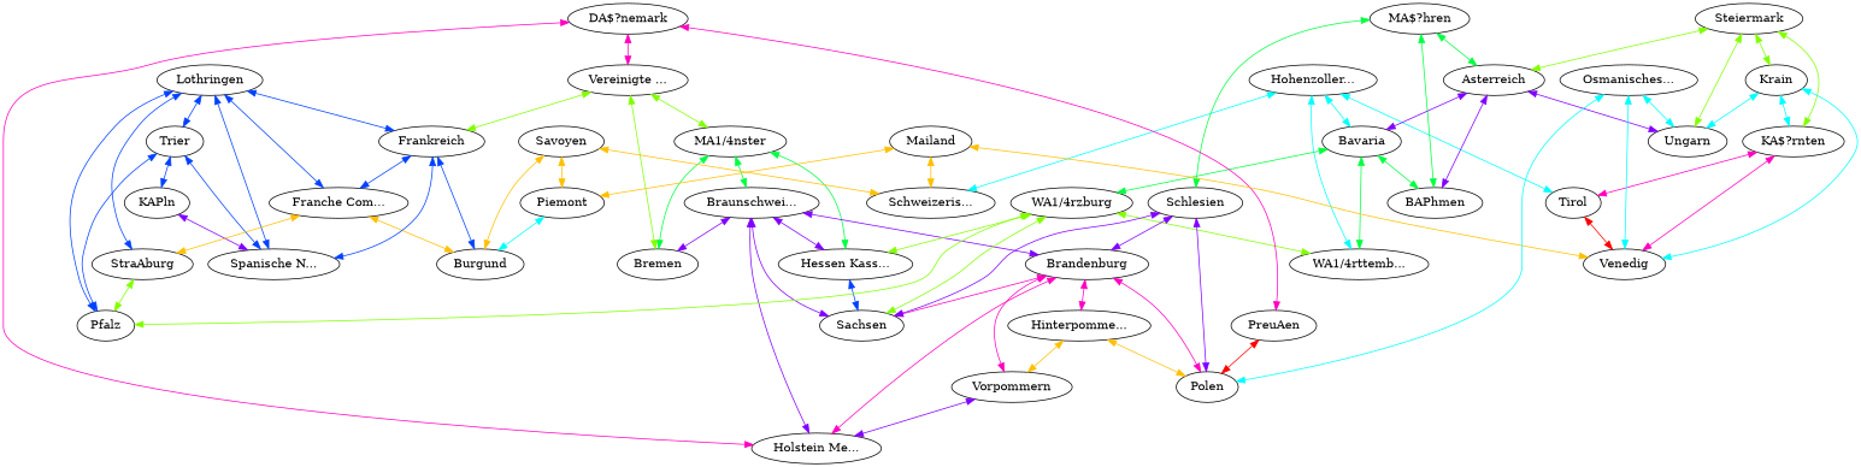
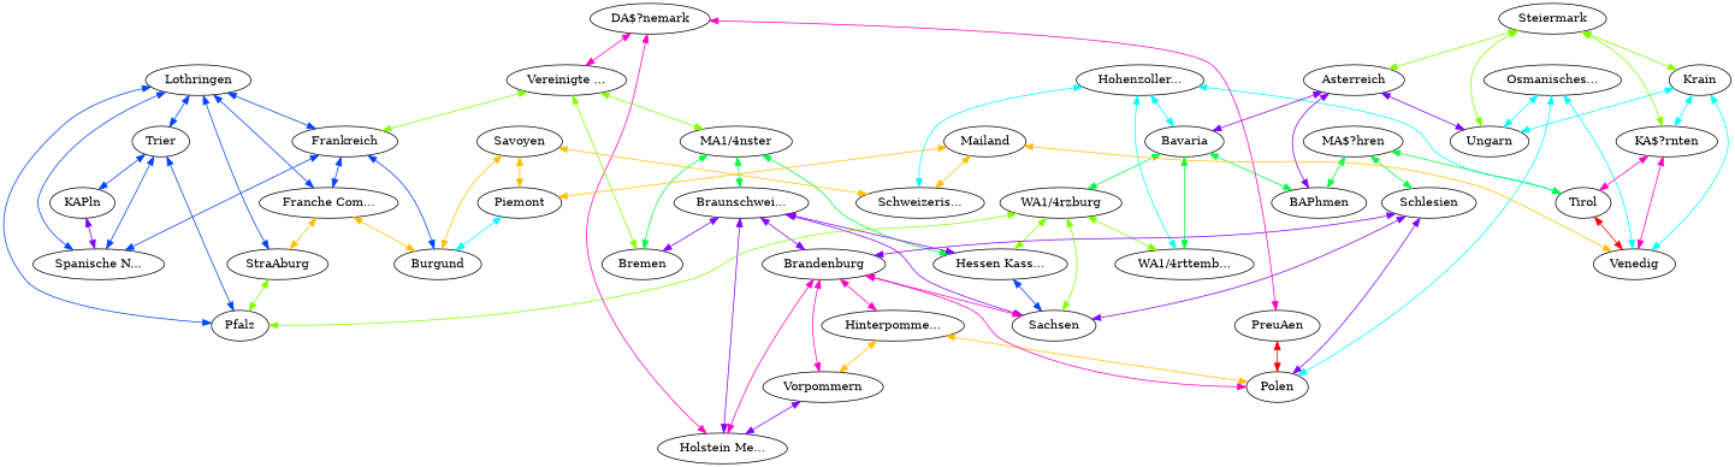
  graph {
    edge [color="0.75,1,1" dir=both]
    n1 [label=Bremen]
    n2 [label="Holstein Me..."]
    n3 [label=Vorpommern]
    n4 [label="Hinterpomme..."]
    n5 [label=Polen]
    n6 [label="MA1/4nster"]
    n7 [label="Braunschwei..."]
    n8 [label="Hessen Kass..."]
    n9 [label=Brandenburg]
    n10 [label=Sachsen]
    n11 [label="Spanische N..."]
    n12 [label=KAPln]
    n13 [label=Trier]
    n14 [label=Pfalz]
    n15 [label=Lothringen]
    n16 [label=StraAburg]
    n17 [label="Franche Com..."]
    n18 [label=Frankreich]
    n19 [label=Burgund]
    n20 [label="WA1/4rzburg"]
    n21 [label="WA1/4rttemb..."]
    n22 [label=Bavaria]
    n23 [label=BAPhmen]
    n24 [label="Hohenzoller..."]
    n25 [label=Tirol]
    n26 [label="Schweizeris..."]
    n27 [label=Venedig]
    n28 [label=Schlesien]
    n29 [label="MA$?hren"]
    n30 [label=Asterreich]
    n31 [label=Ungarn]
    n32 [label=Steiermark]
    n33 [label="KA$?rnten"]
    n34 [label=Krain]
    n35 [label="DA$?nemark"]
    n36 [label="Vereinigte ..."]
    n37 [label=PreuAen]
    n38 [label=Savoyen]
    n39 [label=Piemont]
    n40 [label=Mailand]
    n41 [label="Osmanisches..."]
    n3 -- n2
    n4 -- n3 [color="0.125,1,1"]
    n4 -- n5 [color="0.125,1,1"]
    n6 -- n1 [color="0.375,1,1"]
    n6 -- n7 [color="0.375,1,1"]
    n6 -- n8 [color="0.375,1,1"]
    n7 -- n1
    n7 -- n2
    n7 -- n8
    n7 -- n9
    n7 -- n10
    n8 -- n10 [color="0.625,1,1"]
    n9 -- n2 [color="0.875,1,1"]
    n9 -- n3 [color="0.875,1,1"]
    n9 -- n4 [color="0.875,1,1"]
    n9 -- n5 [color="0.875,1,1"]
    n9 -- n10 [color="0.875,1,1"]
    n12 -- n11
    n13 -- n11 [color="0.625,1,1"]
    n13 -- n12 [color="0.625,1,1"]
    n13 -- n14 [color="0.625,1,1"]
    n15 -- n11 [color="0.625,1,1"]
    n15 -- n13 [color="0.625,1,1"]
    n15 -- n14 [color="0.625,1,1"]
    n15 -- n16 [color="0.625,1,1"]
    n15 -- n17 [color="0.625,1,1"]
    n15 -- n18 [color="0.625,1,1"]
    n16 -- n14 [color="0.25,1,1"]
    n17 -- n16 [color="0.125,1,1"]
    n17 -- n19 [color="0.125,1,1"]
    n18 -- n11 [color="0.625,1,1"]
    n18 -- n17 [color="0.625,1,1"]
    n18 -- n19 [color="0.625,1,1"]
    n20 -- n8 [color="0.25,1,1"]
    n20 -- n10 [color="0.25,1,1"]
    n20 -- n14 [color="0.25,1,1"]
    n20 -- n21 [color="0.25,1,1"]
    n22 -- n20 [color="0.375,1,1"]
    n22 -- n21 [color="0.375,1,1"]
    n22 -- n23 [color="0.375,1,1"]
    n24 -- n21 [color="0.5,1,1"]
    n24 -- n22 [color="0.5,1,1"]
    n24 -- n25 [color="0.5,1,1"]
    n24 -- n26 [color="0.5,1,1"]
    n25 -- n27 [color="1,1,1"]
    n28 -- n5
    n28 -- n9
    n28 -- n10
    n29 -- n23 [color="0.375,1,1"]
    n29 -- n28 [color="0.375,1,1"]
-   n29 -- n30 [color="0.375,1,1"]
+   n29 -- n25 [color="0.375,1,1"]
    n30 -- n22
    n30 -- n23
    n30 -- n31
    n32 -- n30 [color="0.25,1,1"]
    n32 -- n31 [color="0.25,1,1"]
    n32 -- n33 [color="0.25,1,1"]
    n32 -- n34 [color="0.25,1,1"]
    n33 -- n25 [color="0.875,1,1"]
    n33 -- n27 [color="0.875,1,1"]
    n34 -- n27 [color="0.5,1,1"]
    n34 -- n31 [color="0.5,1,1"]
    n34 -- n33 [color="0.5,1,1"]
    n35 -- n2 [color="0.875,1,1"]
    n35 -- n36 [color="0.875,1,1"]
    n35 -- n37 [color="0.875,1,1"]
    n36 -- n1 [color="0.25,1,1"]
    n36 -- n6 [color="0.25,1,1"]
    n36 -- n18 [color="0.25,1,1"]
    n37 -- n5 [color="1,1,1"]
    n38 -- n19 [color="0.125,1,1"]
    n38 -- n26 [color="0.125,1,1"]
    n38 -- n39 [color="0.125,1,1"]
    n39 -- n19 [color="0.5,1,1"]
    n40 -- n26 [color="0.125,1,1"]
    n40 -- n27 [color="0.125,1,1"]
    n40 -- n39 [color="0.125,1,1"]
    n41 -- n5 [color="0.5,1,1"]
    n41 -- n27 [color="0.5,1,1"]
    n41 -- n31 [color="0.5,1,1"]
  }
